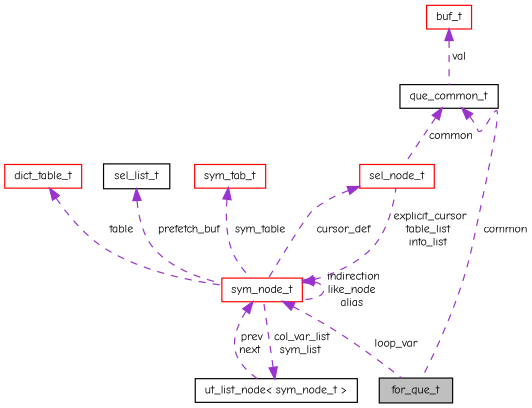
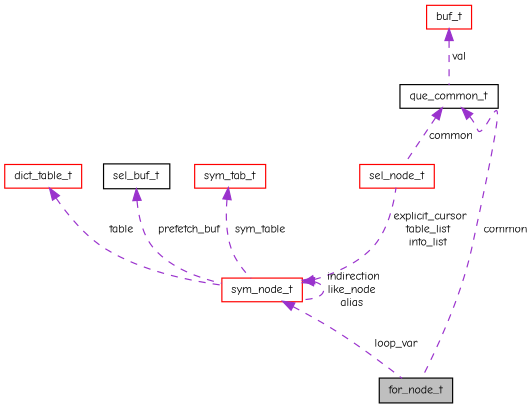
  digraph {
    fontname="Comic Neue"
    node [color=red fontname="Comic Neue" fontsize=10 shape=record]
    edge [color=darkorchid3 dir=back fontname="Comic Neue" fontsize=10 labelfontname=FreeSans labelfontsize=10 style=dashed]
-   n1 [color=black fillcolor=grey75 fontcolor=black height=0.2 label=for_que_t style=filled width=0.4]
+   n1 [color=black fillcolor=grey75 fontcolor=black height=0.2 label=for_node_t style=filled width=0.4]
    n2 [color=black height=0.2 label=que_common_t width=0.4]
    n3 [height=0.2 label=sel_node_t width=0.4]
    n4 [height=0.2 label=sym_node_t width=0.4]
-   n5 [color=black height=0.2 label="ut_list_node\< sym_node_t \>" width=0.4]
    n6 [height=0.2 label=buf_t width=0.4]
    n7 [height=0.2 label=sym_tab_t width=0.4]
    n8 [height=0.2 label=dict_table_t width=0.4]
-   n9 [color=black height=0.2 label=sel_list_t width=0.4]
+   n9 [color=black height=0.2 label=sel_buf_t width=0.4]
    n2 -> n1 [label=" common"]
    n2 -> n3 [label=" common"]
-   n3 -> n4 [label=" cursor_def"]
    n4 -> n1 [label=" loop_var"]
    n4 -> n3 [label=" explicit_cursor\ntable_list\ninto_list"]
    n4 -> n4 [label=" indirection\nlike_node\nalias"]
-   n4 -> n5 [label=" prev\nnext"]
-   n5 -> n4 [label=" col_var_list\nsym_list"]
    n6 -> n2 [label=" val"]
    n7 -> n4 [label=" sym_table"]
    n8 -> n4 [label=" table"]
    n9 -> n4 [label=" prefetch_buf"]
  }
